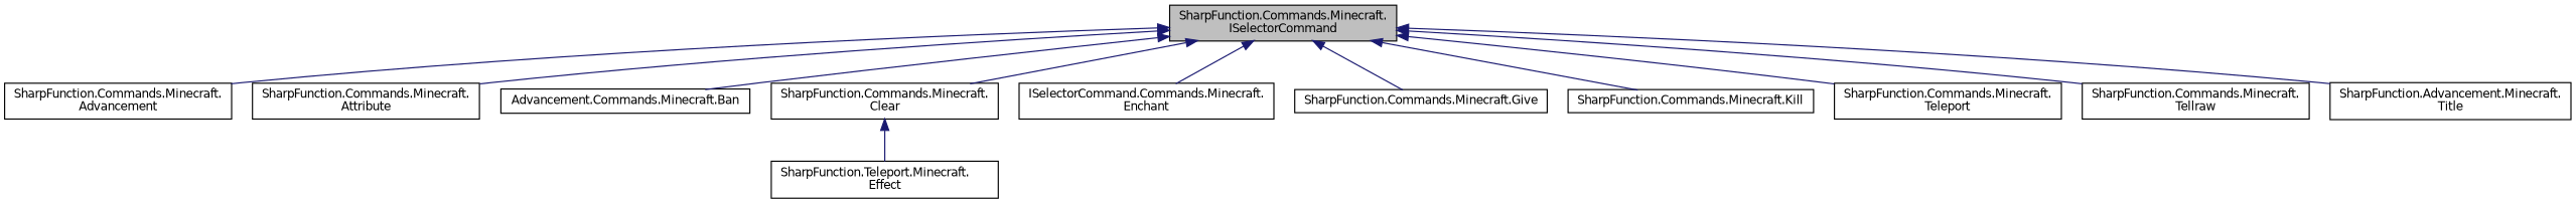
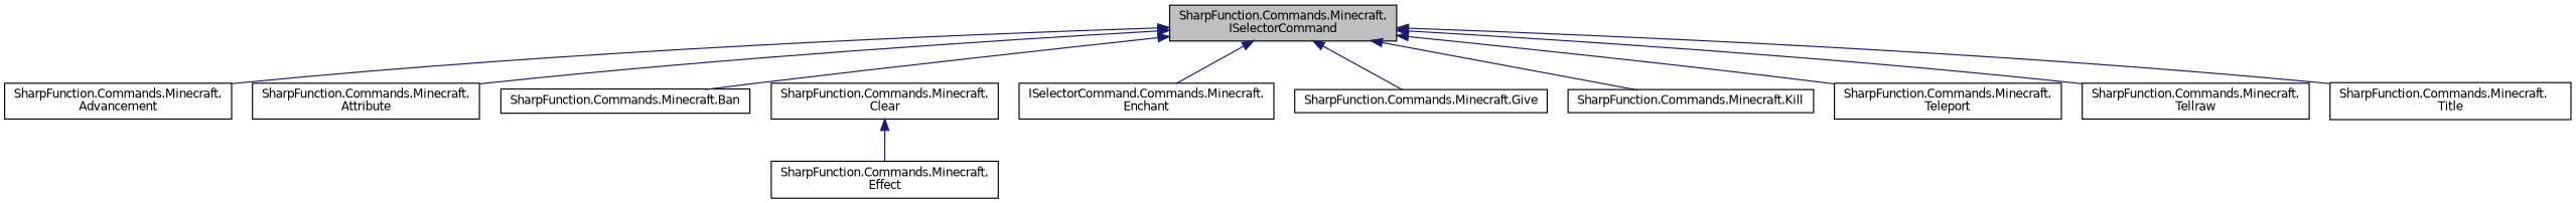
  digraph {
    rankdir=TB
    node [color=black fillcolor=white fontname=Helvetica fontsize=10 shape=record style=filled]
    edge [color=midnightblue dir=back fontname=Helvetica fontsize=10 labelfontname=Helvetica labelfontsize=10 style=solid]
    n1 [fillcolor=grey75 fontcolor=black height=0.2 label="SharpFunction.Commands.Minecraft.\lISelectorCommand" width=0.4]
    n2 [height=0.2 label="SharpFunction.Commands.Minecraft.\lAdvancement" width=0.4]
    n3 [height=0.2 label="SharpFunction.Commands.Minecraft.\lAttribute" width=0.4]
-   n4 [height=0.2 label="Advancement.Commands.Minecraft.Ban" width=0.4]
+   n4 [height=0.2 label="SharpFunction.Commands.Minecraft.Ban" width=0.4]
    n5 [height=0.2 label="SharpFunction.Commands.Minecraft.\lClear" width=0.4]
    n6 [height=0.2 label="ISelectorCommand.Commands.Minecraft.\lEnchant" width=0.4]
    n7 [height=0.2 label="SharpFunction.Commands.Minecraft.Give" width=0.4]
    n8 [height=0.2 label="SharpFunction.Commands.Minecraft.Kill" width=0.4]
    n9 [height=0.2 label="SharpFunction.Commands.Minecraft.\lTeleport" width=0.4]
    n10 [height=0.2 label="SharpFunction.Commands.Minecraft.\lTellraw" width=0.4]
-   n11 [height=0.2 label="SharpFunction.Advancement.Minecraft.\lTitle" width=0.4]
-   n12 [height=0.2 label="SharpFunction.Teleport.Minecraft.\lEffect" width=0.4]
+   n11 [height=0.2 label="SharpFunction.Commands.Minecraft.\lTitle" width=0.4]
+   n12 [height=0.2 label="SharpFunction.Commands.Minecraft.\lEffect" width=0.4]
    n1 -> n2
    n1 -> n3
    n1 -> n4
-   n1 -> n5
    n1 -> n6
    n1 -> n7
    n1 -> n8
    n1 -> n9
    n1 -> n10
    n1 -> n11
    n5 -> n12
  }
